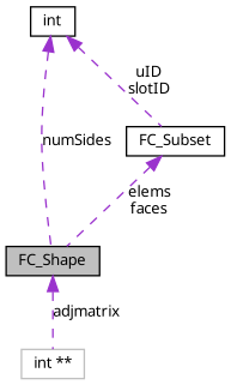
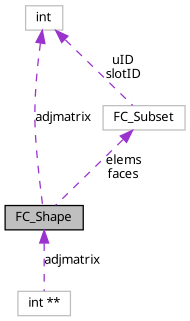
  digraph {
    node [color=black fillcolor=white fontname="FreeSans.ttf" fontsize=10 shape=record style=filled]
    edge [color=darkorchid3 dir=back fontname="FreeSans.ttf" fontsize=10 labelfontname="FreeSans.ttf" labelfontsize=10 style=dashed]
    n1 [fillcolor=grey75 fontcolor=black height=0.2 label=FC_Shape width=0.4]
    n2 [color=grey75 height=0.2 label="int **" width=0.4]
-   n3 [height=0.2 label=int width=0.4]
-   n4 [height=0.2 label=FC_Subset width=0.4]
+   n3 [color=grey75 height=0.2 label=int width=0.4]
+   n4 [color=grey75 height=0.2 label=FC_Subset width=0.4]
    n1 -> n2 [label=adjmatrix]
-   n3 -> n1 [label=numSides]
+   n3 -> n1 [label=adjmatrix]
    n3 -> n4 [label="uID\nslotID"]
    n4 -> n1 [label="elems\nfaces"]
  }
